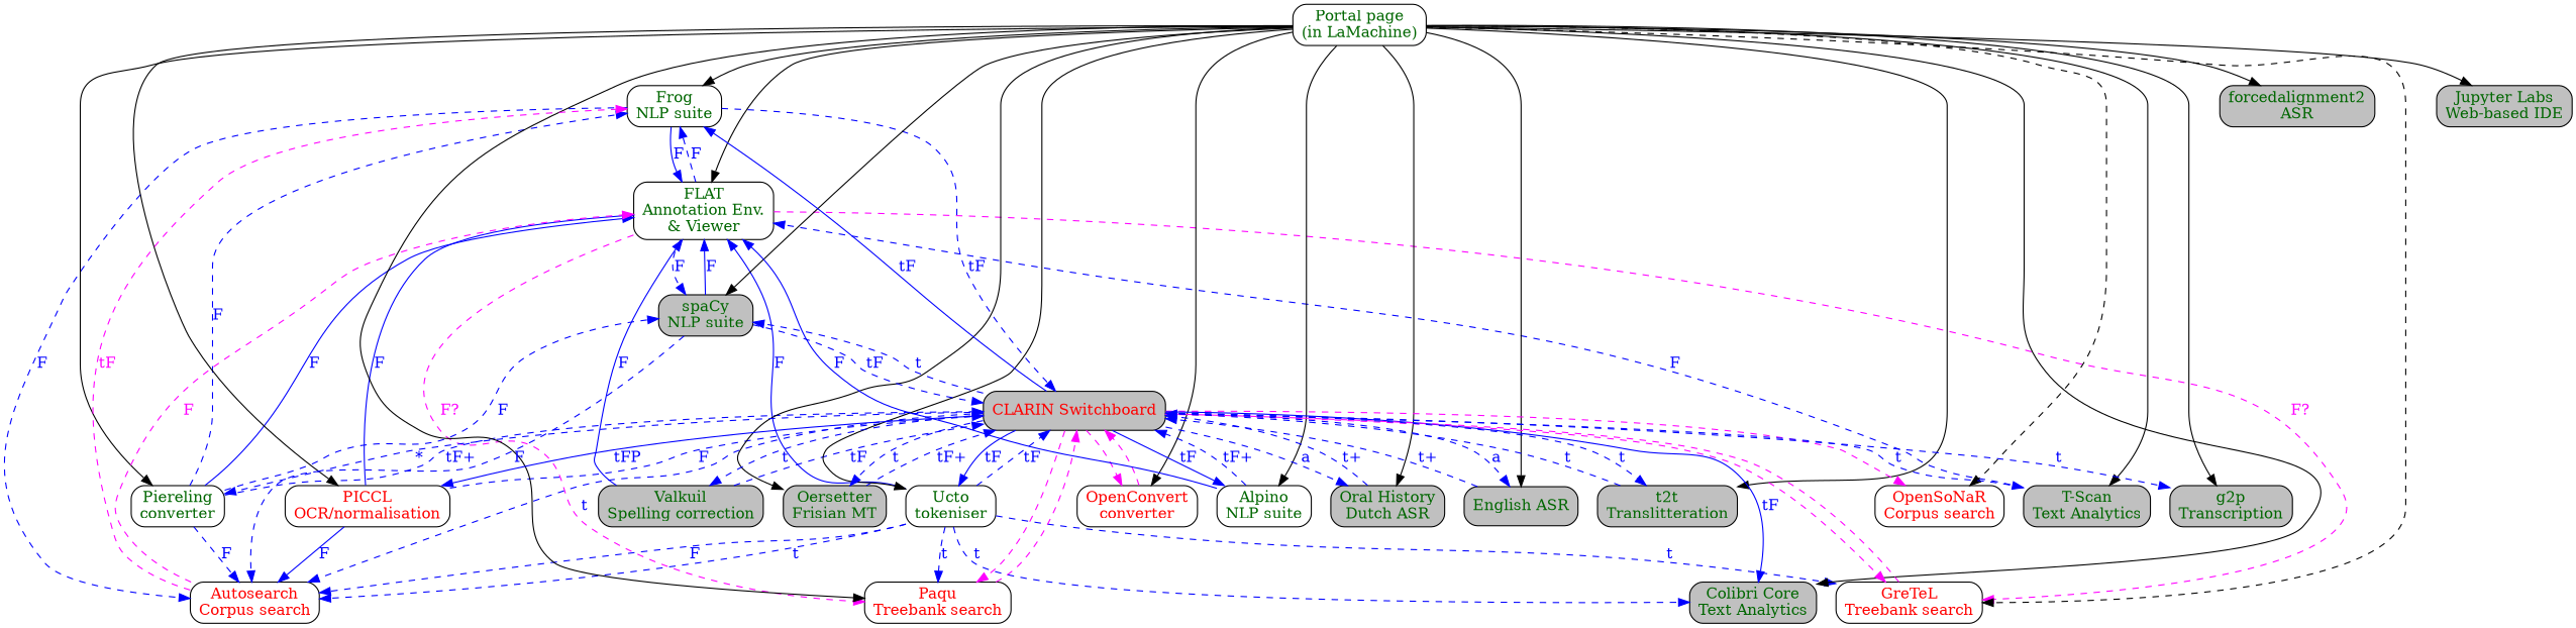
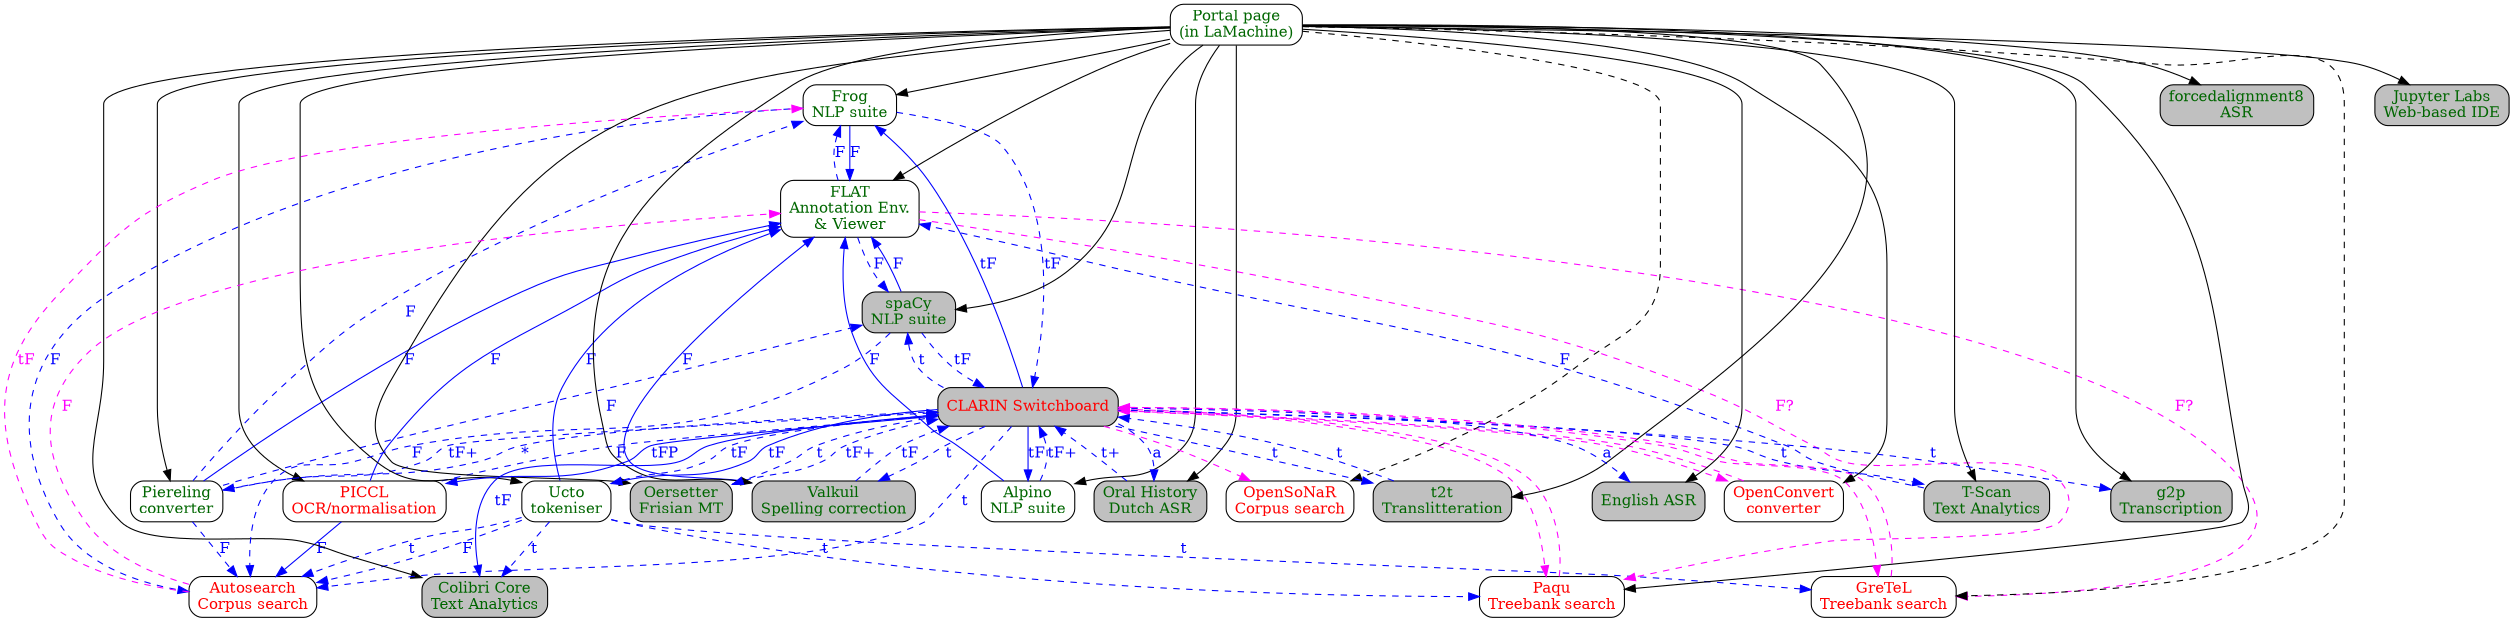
  digraph {
    node [fontcolor="#006600" shape=box style=rounded]
    edge [color=blue fontcolor=blue labelfontsize=8 style=dashed]
    n1 [label="Frog\nNLP suite"]
    n2 [label="Ucto\ntokeniser"]
    n3 [label="Piereling\nconverter"]
    n4 [fontcolor=red label="OpenConvert\nconverter"]
    n5 [fontcolor=red label="OpenSoNaR\nCorpus search"]
    n6 [fontcolor=red label="PICCL\nOCR/normalisation"]
    n7 [label="FLAT\nAnnotation Env.\n& Viewer"]
    n8 [fillcolor=grey label="Valkuil\nSpelling correction" style="filled,rounded"]
    n9 [fillcolor=grey label="T-Scan\nText Analytics" style="filled,rounded"]
    n10 [fillcolor=grey label="Oersetter\nFrisian MT" style="filled,rounded"]
    n11 [fillcolor=grey label="Colibri Core\nText Analytics" style="filled,rounded"]
    n12 [label="Portal page\n(in LaMachine)"]
    n13 [fillcolor=grey fontcolor=red label="CLARIN Switchboard" style="filled,rounded"]
    n14 [fontcolor=red label="Autosearch\nCorpus search"]
    n15 [label="Alpino\nNLP suite"]
    n16 [fontcolor=red label="Paqu\nTreebank search"]
    n17 [fontcolor=red label="GreTeL\nTreebank search"]
    n18 [fillcolor=grey label="Oral History\nDutch ASR" style="filled,rounded"]
    n19 [fillcolor=grey label="English ASR" style="filled,rounded"]
    n20 [fillcolor=grey label="g2p\nTranscription" style="filled,rounded"]
    n21 [fillcolor=grey label="t2t\nTranslitteration" style="filled,rounded"]
-   n22 [fillcolor=grey label="forcedalignment2\nASR" style="filled,rounded"]
+   n22 [fillcolor=grey label="forcedalignment8\nASR" style="filled,rounded"]
    n23 [fillcolor=grey label="spaCy\nNLP suite" style="filled,rounded"]
    n24 [fillcolor=grey label="Jupyter Labs\nWeb-based IDE" style="filled,rounded"]
    subgraph sub_1 {
      n1
      n2
      n3
      n4
      n5
      n6
      n7
      n8
      n9
      n10
      n11
      n12
      n13
      n14
      n15
      n16
      n17
      n18
      n19
      n20
      n21
      n22
      n23
      n24
    }
    n1 -> n7 [label=F style=""]
    n1 -> n13 [label=tF]
    n1 -> n14 [label=F]
    n2 -> n7 [label=F style=""]
    n2 -> n11 [label=t]
    n2 -> n13 [label=tF]
    n2 -> n14 [label=t]
    n2 -> n14 [label=F]
    n2 -> n16 [label=t]
    n2 -> n17 [label=t]
    n3 -> n1 [label=F]
    n3 -> n7 [label=F style=""]
    n3 -> n13 [label="tF+"]
    n3 -> n14 [label=F]
    n3 -> n23 [label=F]
    n4 -> n13 [color=magenta fontcolor="" labelfontsize=""]
    n6 -> n7 [label=F labelfontsize="" style=""]
    n6 -> n13 [label=F]
    n6 -> n14 [label=F labelfontsize="" style=""]
    n7 -> n1 [label=F]
    n7 -> n16 [color=magenta fontcolor=magenta label="F?"]
    n7 -> n17 [color=magenta fontcolor=magenta label="F?"]
    n7 -> n23 [label=F]
    n8 -> n7 [label=F style=""]
    n8 -> n13 [label=tF]
    n9 -> n7 [label=F]
    n10 -> n13 [label="tF+"]
    n12 -> n1 [color="" fontcolor="" labelfontsize="" style=""]
    n12 -> n2 [color="" fontcolor="" labelfontsize="" style=""]
    n12 -> n3 [color="" fontcolor="" labelfontsize="" style=""]
    n12 -> n4 [color="" fontcolor="" labelfontsize="" style=""]
    n12 -> n5 [color="" fontcolor="" labelfontsize=""]
    n12 -> n6 [color="" fontcolor="" labelfontsize="" style=""]
    n12 -> n7 [color="" fontcolor="" labelfontsize="" style=""]
+   n12 -> n8 [color="" fontcolor="" labelfontsize="" style=""]
    n12 -> n9 [color="" fontcolor="" labelfontsize="" style=""]
    n12 -> n10 [color="" fontcolor="" labelfontsize="" style=""]
    n12 -> n11 [color="" fontcolor="" labelfontsize="" style=""]
    n12 -> n15 [color="" fontcolor="" labelfontsize="" style=""]
    n12 -> n16 [style=solid color="" fontcolor="" labelfontsize=""]
    n12 -> n17 [color="" fontcolor="" labelfontsize=""]
    n12 -> n18 [color="" fontcolor="" labelfontsize="" style=""]
    n12 -> n19 [color="" fontcolor="" labelfontsize="" style=""]
    n12 -> n20 [color="" fontcolor="" labelfontsize="" style=""]
    n12 -> n21 [color="" fontcolor="" labelfontsize="" style=""]
    n12 -> n22 [color="" fontcolor="" labelfontsize="" style=""]
    n12 -> n23 [color="" fontcolor="" labelfontsize="" style=""]
    n12 -> n24 [color="" fontcolor="" labelfontsize="" style=""]
    n13 -> n1 [label=tF style=""]
    n13 -> n2 [label=tF style=""]
    n13 -> n3 [label="*"]
    n13 -> n4 [color=magenta fontcolor="" labelfontsize=""]
    n13 -> n5 [color=magenta fontcolor="" labelfontsize=""]
    n13 -> n6 [label=tFP style=""]
    n13 -> n8 [label=t]
    n13 -> n9 [label=t]
    n13 -> n10 [label=t]
    n13 -> n11 [label=tF style=""]
    n13 -> n14 [label=t]
    n13 -> n15 [label=tF style=""]
    n13 -> n16 [color=magenta fontcolor="" labelfontsize=""]
    n13 -> n17 [color=magenta fontcolor="" labelfontsize=""]
    n13 -> n18 [label=a]
    n13 -> n19 [label=a]
    n13 -> n20 [label=t]
    n13 -> n21 [label=t]
    n13 -> n23 [label=t]
    n14 -> n1 [color=magenta fontcolor=magenta label=tF]
    n14 -> n7 [color=magenta fontcolor=magenta label=F]
    n15 -> n7 [label=F style=""]
    n15 -> n13 [label="tF+"]
    n16 -> n13 [color=magenta fontcolor="" labelfontsize=""]
    n17 -> n13 [color=magenta fontcolor="" labelfontsize=""]
    n18 -> n13 [label="t+"]
-   n19 -> n13 [label="t+"]
    n21 -> n13 [label=t]
    n23 -> n7 [label=F style=""]
    n23 -> n13 [label=tF]
    n23 -> n14 [label=F]
  }
